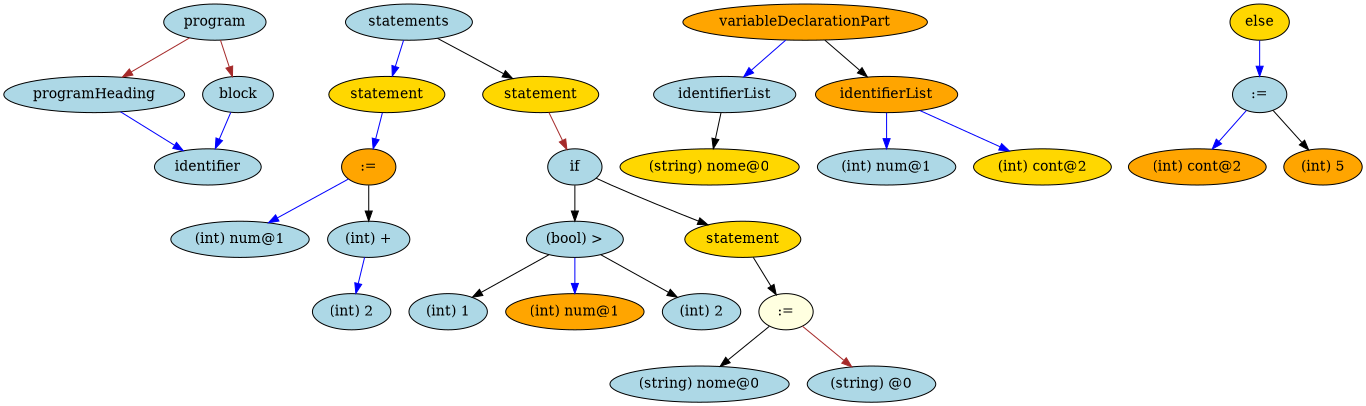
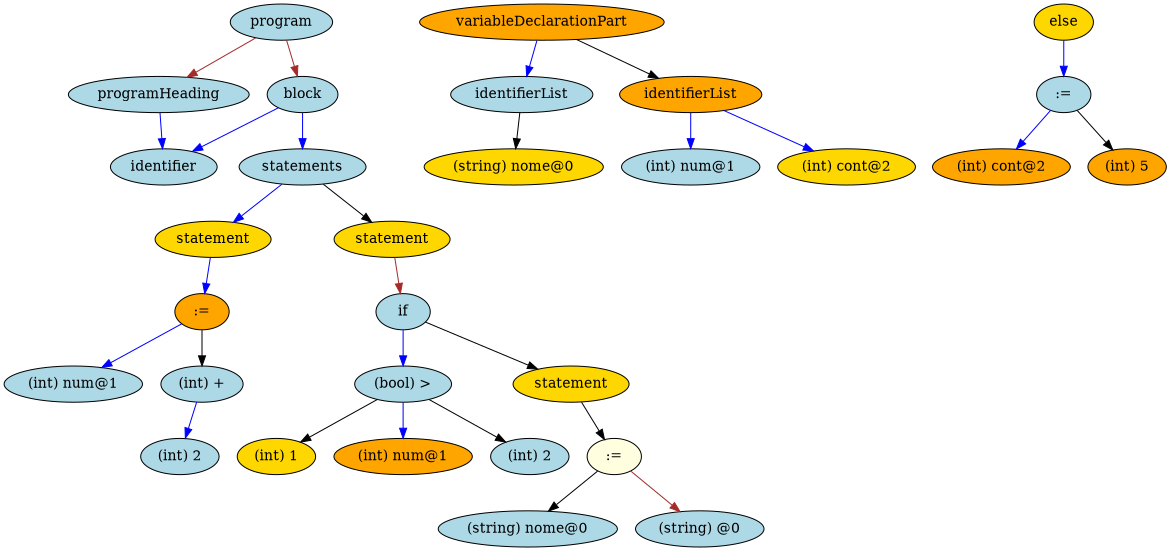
  digraph {
    ordering=out
    node [fillcolor=lightblue style=filled]
    edge [color=blue]
    n1 [label=program]
    n2 [label=programHeading]
    n3 [label=block]
    n4 [label=identifier]
    n5 [label=statements]
    n6 [fillcolor=orange label=variableDeclarationPart]
    n7 [label=identifierList]
    n8 [fillcolor=orange label=identifierList]
    n9 [fillcolor=gold label=statement]
    n10 [fillcolor=gold label=statement]
    n11 [fillcolor=gold label="(string) nome@0"]
    n12 [label="(int) num@1"]
    n13 [fillcolor=gold label="(int) cont@2"]
    n14 [fillcolor=orange label=":="]
    n15 [label=if]
    n16 [label="(int) num@1"]
    n17 [label="(int) +"]
    n18 [label="(int) 2"]
-   n19 [label="(int) 1"]
+   n19 [fillcolor=gold label="(int) 1"]
    n20 [label="(bool) >"]
    n21 [fillcolor=gold label=statement]
    n22 [fillcolor=orange label="(int) num@1"]
    n23 [label="(int) 2"]
    n24 [fillcolor=lightyellow label=":="]
    n25 [fillcolor=gold label=else]
    n26 [label=":="]
    n27 [label="(string) nome@0"]
    n28 [label="(string) @0"]
    n29 [fillcolor=orange label="(int) cont@2"]
    n30 [fillcolor=orange label="(int) 5"]
    n1 -> n2 [color=brown]
    n1 -> n3 [color=brown]
    n2 -> n4
    n3 -> n4
+   n3 -> n5
    n5 -> n9
    n5 -> n10 [color=black]
    n6 -> n7
    n6 -> n8 [color=black]
    n7 -> n11 [color=black]
    n8 -> n12
    n8 -> n13
    n9 -> n14
    n10 -> n15 [color=brown]
    n14 -> n16
    n14 -> n17 [color=black]
-   n15 -> n20 [color=black]
+   n15 -> n20
    n15 -> n21 [color=black]
    n17 -> n18
    n20 -> n19 [color=black]
    n20 -> n22
    n20 -> n23 [color=black]
    n21 -> n24 [color=black]
    n24 -> n27 [color=black]
    n24 -> n28 [color=brown]
    n25 -> n26
    n26 -> n29
    n26 -> n30 [color=black]
  }
